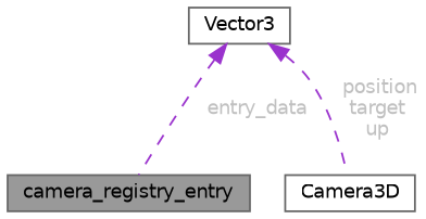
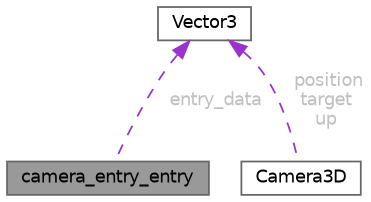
  digraph {
    node [color=gray40 fillcolor=white fontname=Helvetica fontsize=10 shape=box style=filled]
    edge [color=darkorchid3 dir=back fontcolor=grey fontname=Helvetica fontsize=10 labelfontname=Helvetica labelfontsize=10 style=dashed]
-   n1 [fillcolor=grey60 fontcolor=black height=0.2 label=camera_registry_entry width=0.4]
+   n1 [fillcolor=grey60 fontcolor=black height=0.2 label=camera_entry_entry width=0.4]
    n2 [height=0.2 label=Camera3D width=0.4]
    n3 [height=0.2 label=Vector3 width=0.4]
    n3 -> n1 [label=" entry_data"]
    n3 -> n2 [label=" position\ntarget\nup"]
  }
